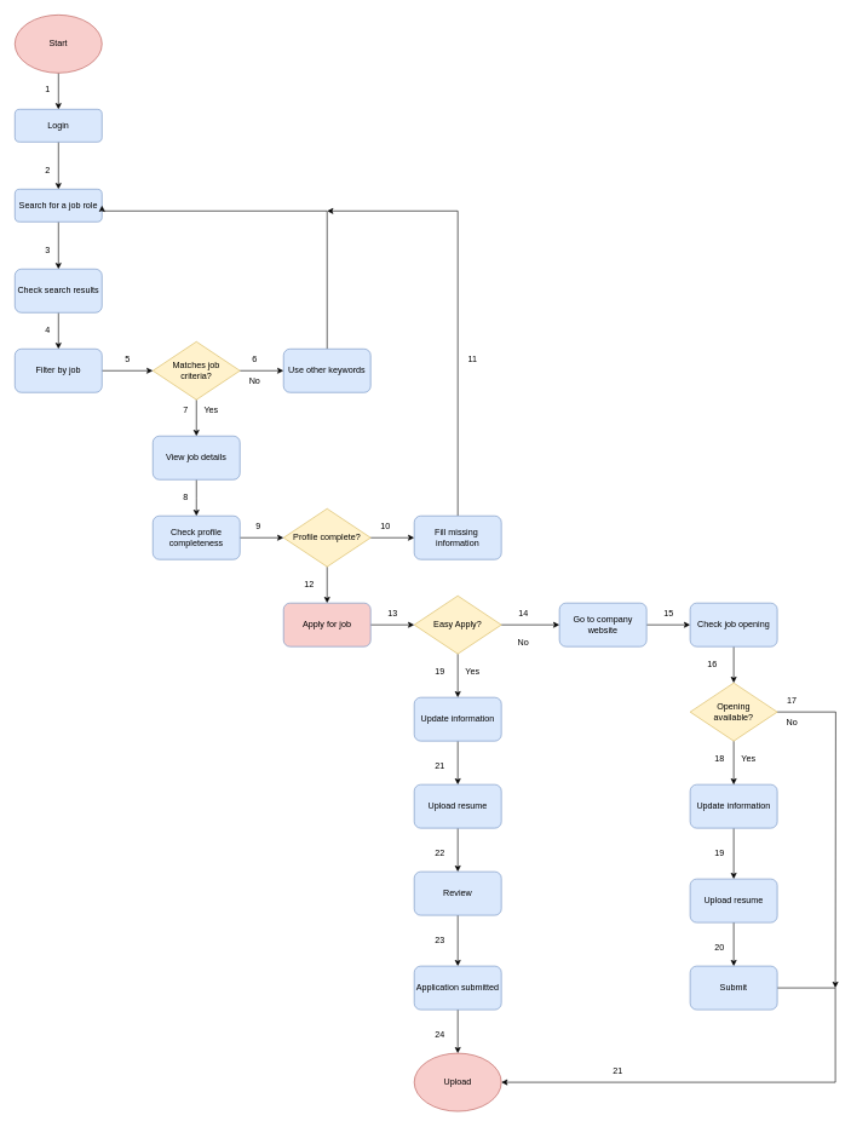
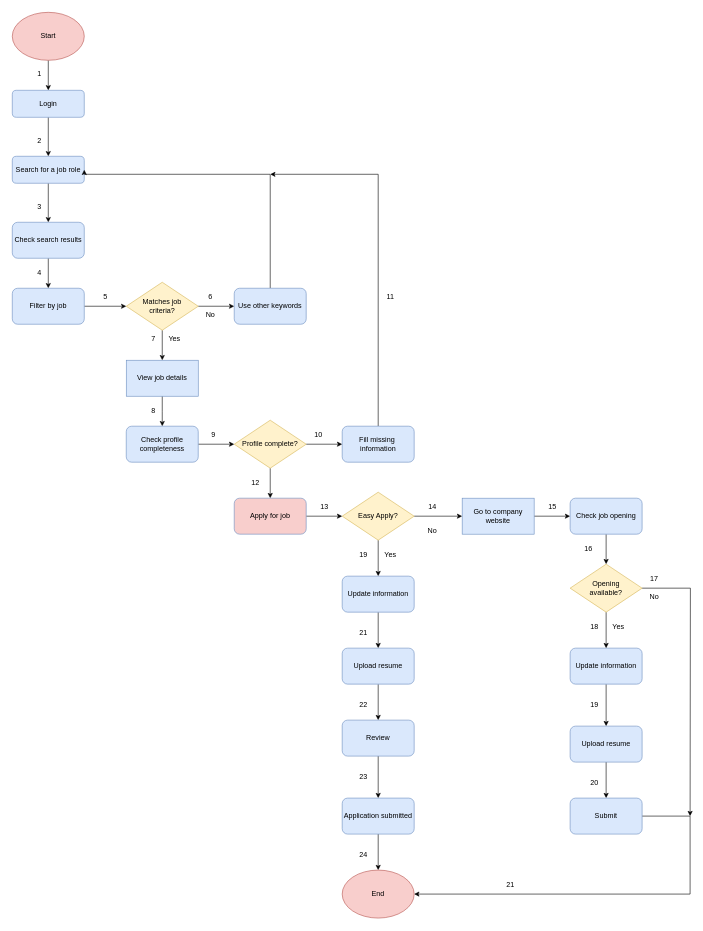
  <mxCell id="0" />
  <mxCell id="1" parent="0" />
  <mxCell id="2" value="" style="edgeStyle=orthogonalEdgeStyle;rounded=0;orthogonalLoop=1;jettySize=auto;html=1;" parent="1" source="3" target="5" edge="1"><mxGeometry relative="1" as="geometry" /></mxCell>
  <mxCell id="3" value="Start" style="ellipse;whiteSpace=wrap;html=1;fillColor=#f8cecc;strokeColor=#b85450;" parent="1" vertex="1"><mxGeometry x="20" y="20" width="120" height="80" as="geometry" /></mxCell>
  <mxCell id="4" value="" style="edgeStyle=orthogonalEdgeStyle;rounded=0;orthogonalLoop=1;jettySize=auto;html=1;" parent="1" source="5" target="7" edge="1"><mxGeometry relative="1" as="geometry" /></mxCell>
  <mxCell id="5" value="Login" style="rounded=1;whiteSpace=wrap;html=1;fillColor=#dae8fc;strokeColor=#6c8ebf;" parent="1" vertex="1"><mxGeometry x="20" y="150" width="120" height="45" as="geometry" /></mxCell>
  <mxCell id="6" value="" style="edgeStyle=orthogonalEdgeStyle;rounded=0;orthogonalLoop=1;jettySize=auto;html=1;" parent="1" source="7" target="9" edge="1"><mxGeometry relative="1" as="geometry" /></mxCell>
  <mxCell id="7" value="Search for a job role" style="rounded=1;whiteSpace=wrap;html=1;fillColor=#dae8fc;strokeColor=#6c8ebf;" parent="1" vertex="1"><mxGeometry x="20" y="260" width="120" height="45" as="geometry" /></mxCell>
  <mxCell id="8" value="" style="edgeStyle=orthogonalEdgeStyle;rounded=0;orthogonalLoop=1;jettySize=auto;html=1;" parent="1" source="9" target="52" edge="1"><mxGeometry relative="1" as="geometry" /></mxCell>
  <mxCell id="9" value="Check search results" style="rounded=1;whiteSpace=wrap;html=1;fillColor=#dae8fc;strokeColor=#6c8ebf;" parent="1" vertex="1"><mxGeometry x="20" y="370" width="120" height="60" as="geometry" /></mxCell>
  <mxCell id="10" value="" style="edgeStyle=orthogonalEdgeStyle;rounded=0;orthogonalLoop=1;jettySize=auto;html=1;" parent="1" source="12" target="16" edge="1"><mxGeometry relative="1" as="geometry" /></mxCell>
  <mxCell id="11" value="" style="edgeStyle=orthogonalEdgeStyle;rounded=0;orthogonalLoop=1;jettySize=auto;html=1;" parent="1" source="12" target="14" edge="1"><mxGeometry relative="1" as="geometry" /></mxCell>
  <mxCell id="12" value="Matches job &lt;br&gt;criteria?" style="rhombus;whiteSpace=wrap;html=1;fillColor=#fff2cc;strokeColor=#d6b656;" parent="1" vertex="1"><mxGeometry x="210" y="470" width="120" height="80" as="geometry" /></mxCell>
  <mxCell id="13" value="" style="edgeStyle=orthogonalEdgeStyle;rounded=0;orthogonalLoop=1;jettySize=auto;html=1;" parent="1" source="14" edge="1"><mxGeometry relative="1" as="geometry"><mxPoint x="270" y="710" as="targetPoint" /></mxGeometry></mxCell>
- <mxCell id="14" value="View job details" style="rounded=1;whiteSpace=wrap;html=1;fillColor=#dae8fc;strokeColor=#6c8ebf;" parent="1" vertex="1"><mxGeometry x="210" y="600" width="120" height="60" as="geometry" /></mxCell>
+ <mxCell id="14" value="View job details" style="whiteSpace=wrap;html=1;fillColor=#dae8fc;strokeColor=#6c8ebf;rounded=0;" parent="1" vertex="1"><mxGeometry x="210" y="600" width="120" height="60" as="geometry" /></mxCell>
  <mxCell id="15" style="edgeStyle=orthogonalEdgeStyle;rounded=0;orthogonalLoop=1;jettySize=auto;html=1;entryX=1;entryY=0.5;entryDx=0;entryDy=0;" parent="1" source="16" target="7" edge="1"><mxGeometry relative="1" as="geometry"><Array as="points"><mxPoint x="450" y="290" /></Array></mxGeometry></mxCell>
  <mxCell id="16" value="Use other keywords" style="rounded=1;whiteSpace=wrap;html=1;fillColor=#dae8fc;strokeColor=#6c8ebf;" parent="1" vertex="1"><mxGeometry x="390" y="480" width="120" height="60" as="geometry" /></mxCell>
  <mxCell id="17" value="" style="edgeStyle=orthogonalEdgeStyle;rounded=0;orthogonalLoop=1;jettySize=auto;html=1;" parent="1" edge="1"><mxGeometry relative="1" as="geometry"><mxPoint x="330" y="740" as="sourcePoint" /><mxPoint x="390" y="740" as="targetPoint" /></mxGeometry></mxCell>
  <mxCell id="18" value="Check profile completeness" style="rounded=1;whiteSpace=wrap;html=1;fillColor=#dae8fc;strokeColor=#6c8ebf;" parent="1" vertex="1"><mxGeometry x="210" y="710" width="120" height="60" as="geometry" /></mxCell>
  <mxCell id="19" value="" style="edgeStyle=orthogonalEdgeStyle;rounded=0;orthogonalLoop=1;jettySize=auto;html=1;" parent="1" source="21" target="23" edge="1"><mxGeometry relative="1" as="geometry" /></mxCell>
  <mxCell id="20" value="" style="edgeStyle=orthogonalEdgeStyle;rounded=0;orthogonalLoop=1;jettySize=auto;html=1;" parent="1" source="21" target="25" edge="1"><mxGeometry relative="1" as="geometry" /></mxCell>
  <mxCell id="21" value="Profile complete?" style="rhombus;whiteSpace=wrap;html=1;fillColor=#fff2cc;strokeColor=#d6b656;" parent="1" vertex="1"><mxGeometry x="390" y="700" width="120" height="80" as="geometry" /></mxCell>
  <mxCell id="22" style="edgeStyle=orthogonalEdgeStyle;rounded=0;orthogonalLoop=1;jettySize=auto;html=1;exitX=0.5;exitY=0;exitDx=0;exitDy=0;" parent="1" source="23" edge="1"><mxGeometry relative="1" as="geometry"><mxPoint x="450" y="290" as="targetPoint" /><Array as="points"><mxPoint x="630" y="290" /></Array></mxGeometry></mxCell>
  <mxCell id="23" value="Fill missing&amp;nbsp;&lt;br&gt;information" style="rounded=1;whiteSpace=wrap;html=1;fillColor=#dae8fc;strokeColor=#6c8ebf;" parent="1" vertex="1"><mxGeometry x="570" y="710" width="120" height="60" as="geometry" /></mxCell>
  <mxCell id="24" value="" style="edgeStyle=orthogonalEdgeStyle;rounded=0;orthogonalLoop=1;jettySize=auto;html=1;" parent="1" source="25" target="28" edge="1"><mxGeometry relative="1" as="geometry" /></mxCell>
  <mxCell id="25" value="Apply for job" style="rounded=1;whiteSpace=wrap;html=1;fillColor=#f8cecc;strokeColor=#6c8ebf;" parent="1" vertex="1"><mxGeometry x="390" y="830" width="120" height="60" as="geometry" /></mxCell>
  <mxCell id="26" value="" style="edgeStyle=orthogonalEdgeStyle;rounded=0;orthogonalLoop=1;jettySize=auto;html=1;" parent="1" source="28" target="32" edge="1"><mxGeometry relative="1" as="geometry" /></mxCell>
  <mxCell id="27" value="" style="edgeStyle=orthogonalEdgeStyle;rounded=0;orthogonalLoop=1;jettySize=auto;html=1;" parent="1" source="28" target="30" edge="1"><mxGeometry relative="1" as="geometry" /></mxCell>
  <mxCell id="28" value="Easy Apply?" style="rhombus;whiteSpace=wrap;html=1;fillColor=#fff2cc;strokeColor=#d6b656;" parent="1" vertex="1"><mxGeometry x="570" y="820" width="120" height="80" as="geometry" /></mxCell>
  <mxCell id="29" value="" style="edgeStyle=orthogonalEdgeStyle;rounded=0;orthogonalLoop=1;jettySize=auto;html=1;" parent="1" source="30" target="74" edge="1"><mxGeometry relative="1" as="geometry" /></mxCell>
- <mxCell id="30" value="Go to company website" style="rounded=1;whiteSpace=wrap;html=1;fillColor=#dae8fc;strokeColor=#6c8ebf;" parent="1" vertex="1"><mxGeometry x="770" y="830" width="120" height="60" as="geometry" /></mxCell>
+ <mxCell id="30" value="Go to company website" style="whiteSpace=wrap;html=1;fillColor=#dae8fc;strokeColor=#6c8ebf;rounded=0;" parent="1" vertex="1"><mxGeometry x="770" y="830" width="120" height="60" as="geometry" /></mxCell>
  <mxCell id="31" value="" style="edgeStyle=orthogonalEdgeStyle;rounded=0;orthogonalLoop=1;jettySize=auto;html=1;" parent="1" source="32" target="34" edge="1"><mxGeometry relative="1" as="geometry" /></mxCell>
  <mxCell id="32" value="Update information" style="rounded=1;whiteSpace=wrap;html=1;fillColor=#dae8fc;strokeColor=#6c8ebf;" parent="1" vertex="1"><mxGeometry x="570" y="960" width="120" height="60" as="geometry" /></mxCell>
  <mxCell id="33" value="" style="edgeStyle=orthogonalEdgeStyle;rounded=0;orthogonalLoop=1;jettySize=auto;html=1;" parent="1" source="34" target="36" edge="1"><mxGeometry relative="1" as="geometry" /></mxCell>
  <mxCell id="34" value="Upload resume" style="rounded=1;whiteSpace=wrap;html=1;fillColor=#dae8fc;strokeColor=#6c8ebf;" parent="1" vertex="1"><mxGeometry x="570" y="1080" width="120" height="60" as="geometry" /></mxCell>
  <mxCell id="35" value="" style="edgeStyle=orthogonalEdgeStyle;rounded=0;orthogonalLoop=1;jettySize=auto;html=1;" parent="1" source="36" target="38" edge="1"><mxGeometry relative="1" as="geometry" /></mxCell>
  <mxCell id="36" value="Review" style="rounded=1;whiteSpace=wrap;html=1;fillColor=#dae8fc;strokeColor=#6c8ebf;" parent="1" vertex="1"><mxGeometry x="570" y="1200" width="120" height="60" as="geometry" /></mxCell>
  <mxCell id="37" value="" style="edgeStyle=orthogonalEdgeStyle;rounded=0;orthogonalLoop=1;jettySize=auto;html=1;" parent="1" source="38" target="39" edge="1"><mxGeometry relative="1" as="geometry" /></mxCell>
  <mxCell id="38" value="Application submitted" style="rounded=1;whiteSpace=wrap;html=1;fillColor=#dae8fc;strokeColor=#6c8ebf;" parent="1" vertex="1"><mxGeometry x="570" y="1330" width="120" height="60" as="geometry" /></mxCell>
- <mxCell id="39" value="Upload" style="ellipse;whiteSpace=wrap;html=1;fillColor=#f8cecc;strokeColor=#b85450;" parent="1" vertex="1"><mxGeometry x="570" y="1450" width="120" height="80" as="geometry" /></mxCell>
+ <mxCell id="39" value="End" style="ellipse;whiteSpace=wrap;html=1;fillColor=#f8cecc;strokeColor=#b85450;" parent="1" vertex="1"><mxGeometry x="570" y="1450" width="120" height="80" as="geometry" /></mxCell>
  <mxCell id="40" value="" style="edgeStyle=orthogonalEdgeStyle;rounded=0;orthogonalLoop=1;jettySize=auto;html=1;" parent="1" source="41" target="43" edge="1"><mxGeometry relative="1" as="geometry" /></mxCell>
  <mxCell id="41" value="Update information" style="whiteSpace=wrap;html=1;rounded=1;fillColor=#dae8fc;strokeColor=#6c8ebf;" parent="1" vertex="1"><mxGeometry x="950" y="1080" width="120" height="60" as="geometry" /></mxCell>
  <mxCell id="42" value="" style="edgeStyle=orthogonalEdgeStyle;rounded=0;orthogonalLoop=1;jettySize=auto;html=1;" parent="1" source="43" target="45" edge="1"><mxGeometry relative="1" as="geometry" /></mxCell>
  <mxCell id="43" value="Upload resume" style="whiteSpace=wrap;html=1;rounded=1;fillColor=#dae8fc;strokeColor=#6c8ebf;" parent="1" vertex="1"><mxGeometry x="950" y="1210" width="120" height="60" as="geometry" /></mxCell>
  <mxCell id="44" style="edgeStyle=orthogonalEdgeStyle;rounded=0;orthogonalLoop=1;jettySize=auto;html=1;entryX=1;entryY=0.5;entryDx=0;entryDy=0;" parent="1" source="45" target="39" edge="1"><mxGeometry relative="1" as="geometry"><Array as="points"><mxPoint x="1150" y="1360" /><mxPoint x="1150" y="1490" /></Array></mxGeometry></mxCell>
  <mxCell id="45" value="Submit" style="whiteSpace=wrap;html=1;rounded=1;fillColor=#dae8fc;strokeColor=#6c8ebf;" parent="1" vertex="1"><mxGeometry x="950" y="1330" width="120" height="60" as="geometry" /></mxCell>
  <mxCell id="46" value="1" style="text;html=1;align=center;verticalAlign=middle;resizable=0;points=[];autosize=1;strokeColor=none;fillColor=none;" parent="1" vertex="1"><mxGeometry x="50" y="108" width="30" height="30" as="geometry" /></mxCell>
  <mxCell id="47" value="2" style="text;html=1;align=center;verticalAlign=middle;resizable=0;points=[];autosize=1;strokeColor=none;fillColor=none;" parent="1" vertex="1"><mxGeometry x="50" y="220" width="30" height="30" as="geometry" /></mxCell>
  <mxCell id="48" value="3" style="text;html=1;align=center;verticalAlign=middle;resizable=0;points=[];autosize=1;strokeColor=none;fillColor=none;" parent="1" vertex="1"><mxGeometry x="50" y="330" width="30" height="30" as="geometry" /></mxCell>
  <mxCell id="49" value="4" style="text;html=1;align=center;verticalAlign=middle;resizable=0;points=[];autosize=1;strokeColor=none;fillColor=none;" parent="1" vertex="1"><mxGeometry x="50" y="440" width="30" height="30" as="geometry" /></mxCell>
  <mxCell id="50" value="5" style="text;html=1;align=center;verticalAlign=middle;resizable=0;points=[];autosize=1;strokeColor=none;fillColor=none;" parent="1" vertex="1"><mxGeometry x="160" y="480" width="30" height="30" as="geometry" /></mxCell>
  <mxCell id="51" value="" style="edgeStyle=orthogonalEdgeStyle;rounded=0;orthogonalLoop=1;jettySize=auto;html=1;" parent="1" source="52" target="12" edge="1"><mxGeometry relative="1" as="geometry" /></mxCell>
  <mxCell id="52" value="Filter by job" style="rounded=1;whiteSpace=wrap;html=1;fillColor=#dae8fc;strokeColor=#6c8ebf;" parent="1" vertex="1"><mxGeometry x="20" y="480" width="120" height="60" as="geometry" /></mxCell>
  <mxCell id="53" value="6" style="text;html=1;align=center;verticalAlign=middle;resizable=0;points=[];autosize=1;strokeColor=none;fillColor=none;" parent="1" vertex="1"><mxGeometry x="335" y="480" width="30" height="30" as="geometry" /></mxCell>
  <mxCell id="54" value="No" style="text;html=1;align=center;verticalAlign=middle;resizable=0;points=[];autosize=1;strokeColor=none;fillColor=none;" parent="1" vertex="1"><mxGeometry x="330" y="510" width="40" height="30" as="geometry" /></mxCell>
  <mxCell id="55" value="Yes" style="text;html=1;align=center;verticalAlign=middle;resizable=0;points=[];autosize=1;strokeColor=none;fillColor=none;" parent="1" vertex="1"><mxGeometry x="270" y="550" width="40" height="30" as="geometry" /></mxCell>
  <mxCell id="56" value="7" style="text;html=1;align=center;verticalAlign=middle;resizable=0;points=[];autosize=1;strokeColor=none;fillColor=none;" parent="1" vertex="1"><mxGeometry x="240" y="550" width="30" height="30" as="geometry" /></mxCell>
  <mxCell id="57" value="8" style="text;html=1;align=center;verticalAlign=middle;resizable=0;points=[];autosize=1;strokeColor=none;fillColor=none;" parent="1" vertex="1"><mxGeometry x="240" y="670" width="30" height="30" as="geometry" /></mxCell>
  <mxCell id="58" value="9" style="text;html=1;align=center;verticalAlign=middle;resizable=0;points=[];autosize=1;strokeColor=none;fillColor=none;" parent="1" vertex="1"><mxGeometry x="340" y="710" width="30" height="30" as="geometry" /></mxCell>
  <mxCell id="59" value="11" style="text;html=1;align=center;verticalAlign=middle;resizable=0;points=[];autosize=1;strokeColor=none;fillColor=none;" parent="1" vertex="1"><mxGeometry x="630" y="480" width="40" height="30" as="geometry" /></mxCell>
  <mxCell id="60" value="10" style="text;html=1;align=center;verticalAlign=middle;resizable=0;points=[];autosize=1;strokeColor=none;fillColor=none;" parent="1" vertex="1"><mxGeometry x="510" y="710" width="40" height="30" as="geometry" /></mxCell>
  <mxCell id="61" value="12" style="text;html=1;align=center;verticalAlign=middle;resizable=0;points=[];autosize=1;strokeColor=none;fillColor=none;" parent="1" vertex="1"><mxGeometry x="405" y="790" width="40" height="30" as="geometry" /></mxCell>
  <mxCell id="62" value="13" style="text;html=1;align=center;verticalAlign=middle;resizable=0;points=[];autosize=1;strokeColor=none;fillColor=none;" parent="1" vertex="1"><mxGeometry x="520" y="830" width="40" height="30" as="geometry" /></mxCell>
  <mxCell id="63" value="Yes" style="text;html=1;align=center;verticalAlign=middle;resizable=0;points=[];autosize=1;strokeColor=none;fillColor=none;" parent="1" vertex="1"><mxGeometry x="630" y="910" width="40" height="30" as="geometry" /></mxCell>
  <mxCell id="64" value="No" style="text;html=1;align=center;verticalAlign=middle;resizable=0;points=[];autosize=1;strokeColor=none;fillColor=none;" parent="1" vertex="1"><mxGeometry x="700" y="870" width="40" height="30" as="geometry" /></mxCell>
  <mxCell id="65" value="14" style="text;html=1;align=center;verticalAlign=middle;resizable=0;points=[];autosize=1;strokeColor=none;fillColor=none;" parent="1" vertex="1"><mxGeometry x="700" y="830" width="40" height="30" as="geometry" /></mxCell>
  <mxCell id="66" value="15" style="text;html=1;align=center;verticalAlign=middle;resizable=0;points=[];autosize=1;strokeColor=none;fillColor=none;" parent="1" vertex="1"><mxGeometry x="900" y="830" width="40" height="30" as="geometry" /></mxCell>
  <mxCell id="67" value="16" style="text;html=1;align=center;verticalAlign=middle;resizable=0;points=[];autosize=1;strokeColor=none;fillColor=none;" parent="1" vertex="1"><mxGeometry x="960" y="900" width="40" height="30" as="geometry" /></mxCell>
  <mxCell id="68" value="17" style="text;html=1;align=center;verticalAlign=middle;resizable=0;points=[];autosize=1;strokeColor=none;fillColor=none;" parent="1" vertex="1"><mxGeometry x="1070" y="950" width="40" height="30" as="geometry" /></mxCell>
  <mxCell id="69" value="18" style="text;html=1;align=center;verticalAlign=middle;resizable=0;points=[];autosize=1;strokeColor=none;fillColor=none;" parent="1" vertex="1"><mxGeometry x="970" y="1030" width="40" height="30" as="geometry" /></mxCell>
  <mxCell id="70" value="19" style="text;html=1;align=center;verticalAlign=middle;resizable=0;points=[];autosize=1;strokeColor=none;fillColor=none;" parent="1" vertex="1"><mxGeometry x="585" y="910" width="40" height="30" as="geometry" /></mxCell>
  <mxCell id="71" value="21" style="text;html=1;align=center;verticalAlign=middle;resizable=0;points=[];autosize=1;strokeColor=none;fillColor=none;" parent="1" vertex="1"><mxGeometry x="585" y="1040" width="40" height="30" as="geometry" /></mxCell>
  <mxCell id="72" value="22" style="text;html=1;align=center;verticalAlign=middle;resizable=0;points=[];autosize=1;strokeColor=none;fillColor=none;" parent="1" vertex="1"><mxGeometry x="585" y="1160" width="40" height="30" as="geometry" /></mxCell>
  <mxCell id="73" value="" style="edgeStyle=orthogonalEdgeStyle;rounded=0;orthogonalLoop=1;jettySize=auto;html=1;" parent="1" source="74" target="77" edge="1"><mxGeometry relative="1" as="geometry" /></mxCell>
  <mxCell id="74" value="Check job opening" style="rounded=1;whiteSpace=wrap;html=1;fillColor=#dae8fc;strokeColor=#6c8ebf;" parent="1" vertex="1"><mxGeometry x="950" y="830" width="120" height="60" as="geometry" /></mxCell>
  <mxCell id="75" value="" style="edgeStyle=orthogonalEdgeStyle;rounded=0;orthogonalLoop=1;jettySize=auto;html=1;" parent="1" source="77" target="41" edge="1"><mxGeometry relative="1" as="geometry" /></mxCell>
  <mxCell id="76" style="edgeStyle=orthogonalEdgeStyle;rounded=0;orthogonalLoop=1;jettySize=auto;html=1;" parent="1" source="77" edge="1"><mxGeometry relative="1" as="geometry"><mxPoint x="1150" y="1360" as="targetPoint" /></mxGeometry></mxCell>
  <mxCell id="77" value="Opening &lt;br&gt;available?" style="rhombus;whiteSpace=wrap;html=1;fillColor=#fff2cc;strokeColor=#d6b656;" parent="1" vertex="1"><mxGeometry x="950" y="940" width="120" height="80" as="geometry" /></mxCell>
  <mxCell id="78" value="Yes" style="text;html=1;align=center;verticalAlign=middle;resizable=0;points=[];autosize=1;strokeColor=none;fillColor=none;" parent="1" vertex="1"><mxGeometry x="1010" y="1030" width="40" height="30" as="geometry" /></mxCell>
  <mxCell id="79" value="19" style="text;html=1;align=center;verticalAlign=middle;resizable=0;points=[];autosize=1;strokeColor=none;fillColor=none;" parent="1" vertex="1"><mxGeometry x="970" y="1160" width="40" height="30" as="geometry" /></mxCell>
  <mxCell id="80" value="20" style="text;html=1;align=center;verticalAlign=middle;resizable=0;points=[];autosize=1;strokeColor=none;fillColor=none;" parent="1" vertex="1"><mxGeometry x="970" y="1290" width="40" height="30" as="geometry" /></mxCell>
  <mxCell id="81" value="21" style="text;html=1;align=center;verticalAlign=middle;resizable=0;points=[];autosize=1;strokeColor=none;fillColor=none;" parent="1" vertex="1"><mxGeometry x="830" y="1460" width="40" height="30" as="geometry" /></mxCell>
  <mxCell id="82" value="23" style="text;html=1;align=center;verticalAlign=middle;resizable=0;points=[];autosize=1;strokeColor=none;fillColor=none;" parent="1" vertex="1"><mxGeometry x="585" y="1280" width="40" height="30" as="geometry" /></mxCell>
  <mxCell id="83" value="24" style="text;html=1;align=center;verticalAlign=middle;resizable=0;points=[];autosize=1;strokeColor=none;fillColor=none;" parent="1" vertex="1"><mxGeometry x="585" y="1410" width="40" height="30" as="geometry" /></mxCell>
  <mxCell id="84" value="No" style="text;html=1;align=center;verticalAlign=middle;resizable=0;points=[];autosize=1;strokeColor=none;fillColor=none;" parent="1" vertex="1"><mxGeometry x="1070" y="980" width="40" height="30" as="geometry" /></mxCell>
